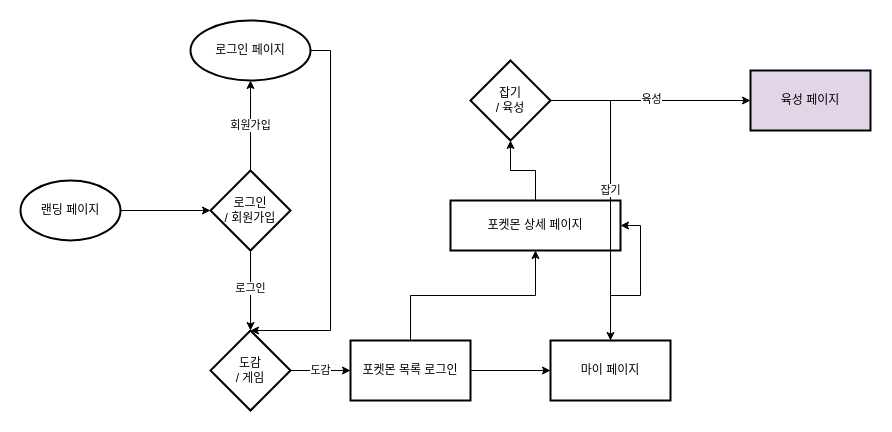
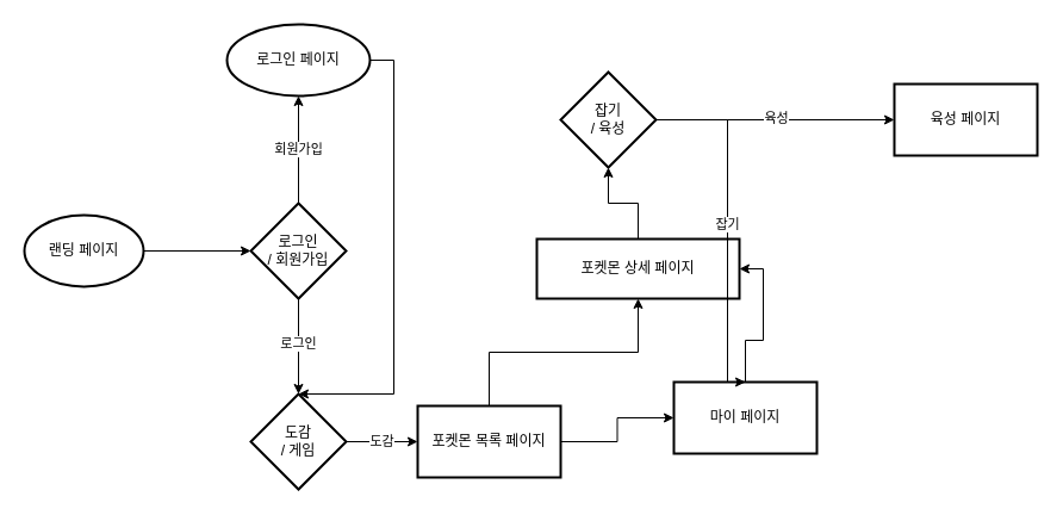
  <mxCell id="0" />
  <mxCell id="1" parent="0" />
  <mxCell id="2" value="" style="edgeStyle=orthogonalEdgeStyle;rounded=0;orthogonalLoop=1;jettySize=auto;html=1;" edge="1" parent="1" source="3" target="7"><mxGeometry relative="1" as="geometry" /></mxCell>
  <mxCell id="3" value="랜딩 페이지" style="strokeWidth=2;html=1;shape=mxgraph.flowchart.start_1;whiteSpace=wrap;" vertex="1" parent="1"><mxGeometry x="20" y="180" width="100" height="60" as="geometry" /></mxCell>
  <mxCell id="4" value="회원가입" style="edgeStyle=orthogonalEdgeStyle;rounded=0;orthogonalLoop=1;jettySize=auto;html=1;" edge="1" parent="1" source="7" target="9"><mxGeometry relative="1" as="geometry"><Array as="points"><mxPoint x="250" y="130" /><mxPoint x="250" y="130" /></Array><mxPoint as="offset" /></mxGeometry></mxCell>
  <mxCell id="5" value="" style="edgeStyle=orthogonalEdgeStyle;rounded=0;orthogonalLoop=1;jettySize=auto;html=1;" edge="1" parent="1" source="7" target="11"><mxGeometry relative="1" as="geometry" /></mxCell>
  <mxCell id="6" value="로그인" style="edgeLabel;html=1;align=center;verticalAlign=middle;resizable=0;points=[];" vertex="1" connectable="0" parent="5"><mxGeometry x="-0.075" y="-1" relative="1" as="geometry"><mxPoint as="offset" /></mxGeometry></mxCell>
  <mxCell id="7" value="로그인&lt;br&gt;/ 회원가입" style="rhombus;whiteSpace=wrap;html=1;strokeWidth=2;" vertex="1" parent="1"><mxGeometry x="210" y="170" width="80" height="80" as="geometry" /></mxCell>
  <mxCell id="8" value="" style="edgeStyle=orthogonalEdgeStyle;rounded=0;orthogonalLoop=1;jettySize=auto;html=1;exitX=1;exitY=0.5;exitDx=0;exitDy=0;" edge="1" parent="1" source="9"><mxGeometry relative="1" as="geometry"><mxPoint x="430" y="120" as="sourcePoint" /><mxPoint x="250" y="330" as="targetPoint" /><Array as="points"><mxPoint x="330" y="50" /><mxPoint x="330" y="330" /></Array></mxGeometry></mxCell>
  <mxCell id="9" value="로그인 페이지" style="ellipse;whiteSpace=wrap;html=1;strokeWidth=2;" vertex="1" parent="1"><mxGeometry x="190" y="20" width="120" height="60" as="geometry" /></mxCell>
  <mxCell id="10" value="도감" style="edgeStyle=orthogonalEdgeStyle;rounded=0;orthogonalLoop=1;jettySize=auto;html=1;" edge="1" parent="1" source="11" target="14"><mxGeometry relative="1" as="geometry" /></mxCell>
  <mxCell id="11" value="도감&lt;br&gt;/ 게임" style="rhombus;whiteSpace=wrap;html=1;strokeWidth=2;" vertex="1" parent="1"><mxGeometry x="210" y="330" width="80" height="80" as="geometry" /></mxCell>
  <mxCell id="12" value="" style="edgeStyle=orthogonalEdgeStyle;rounded=0;orthogonalLoop=1;jettySize=auto;html=1;" edge="1" parent="1" source="14" target="16"><mxGeometry relative="1" as="geometry" /></mxCell>
  <mxCell id="13" value="" style="edgeStyle=orthogonalEdgeStyle;rounded=0;orthogonalLoop=1;jettySize=auto;html=1;" edge="1" parent="1" source="14" target="18"><mxGeometry relative="1" as="geometry" /></mxCell>
- <mxCell id="14" value="포켓몬 목록 로그인" style="whiteSpace=wrap;html=1;strokeWidth=2;" vertex="1" parent="1"><mxGeometry x="350" y="340" width="120" height="60" as="geometry" /></mxCell>
+ <mxCell id="14" value="포켓몬 목록 페이지" style="whiteSpace=wrap;html=1;strokeWidth=2;" vertex="1" parent="1"><mxGeometry x="350" y="340" width="120" height="60" as="geometry" /></mxCell>
  <mxCell id="15" value="" style="edgeStyle=orthogonalEdgeStyle;rounded=0;orthogonalLoop=1;jettySize=auto;html=1;entryX=1;entryY=0.5;entryDx=0;entryDy=0;exitX=0.5;exitY=0;exitDx=0;exitDy=0;" edge="1" parent="1" source="16" target="18"><mxGeometry relative="1" as="geometry"><mxPoint x="610" y="260" as="targetPoint" /></mxGeometry></mxCell>
- <mxCell id="16" value="마이 페이지" style="whiteSpace=wrap;html=1;strokeWidth=2;" vertex="1" parent="1"><mxGeometry x="550" y="340" width="120" height="60" as="geometry" /></mxCell>
+ <mxCell id="16" value="마이 페이지" style="whiteSpace=wrap;html=1;strokeWidth=2;" vertex="1" parent="1"><mxGeometry x="565" y="320" width="120" height="60" as="geometry" /></mxCell>
  <mxCell id="17" value="" style="edgeStyle=orthogonalEdgeStyle;rounded=0;orthogonalLoop=1;jettySize=auto;html=1;" edge="1" parent="1" source="18" target="22"><mxGeometry relative="1" as="geometry" /></mxCell>
  <mxCell id="18" value="포켓몬 상세 페이지" style="whiteSpace=wrap;html=1;strokeWidth=2;" vertex="1" parent="1"><mxGeometry x="450" y="200" width="170" height="50" as="geometry" /></mxCell>
  <mxCell id="19" value="잡기" style="edgeStyle=orthogonalEdgeStyle;rounded=0;orthogonalLoop=1;jettySize=auto;html=1;entryX=0.5;entryY=0;entryDx=0;entryDy=0;" edge="1" parent="1" source="22" target="16"><mxGeometry relative="1" as="geometry"><mxPoint x="750" y="100" as="targetPoint" /><Array as="points"><mxPoint x="610" y="100" /></Array></mxGeometry></mxCell>
  <mxCell id="20" value="" style="edgeStyle=orthogonalEdgeStyle;rounded=0;orthogonalLoop=1;jettySize=auto;html=1;" edge="1" parent="1" source="22" target="23"><mxGeometry relative="1" as="geometry" /></mxCell>
  <mxCell id="21" value="육성" style="edgeLabel;html=1;align=center;verticalAlign=middle;resizable=0;points=[];" vertex="1" connectable="0" parent="20"><mxGeometry y="2" relative="1" as="geometry"><mxPoint as="offset" /></mxGeometry></mxCell>
  <mxCell id="22" value="잡기&lt;br&gt;/ 육성" style="rhombus;whiteSpace=wrap;html=1;strokeWidth=2;" vertex="1" parent="1"><mxGeometry x="470" y="60" width="80" height="80" as="geometry" /></mxCell>
- <mxCell id="23" value="육성 페이지" style="whiteSpace=wrap;html=1;strokeWidth=2;fillColor=#e1d5e7;" vertex="1" parent="1"><mxGeometry x="750" y="70" width="120" height="60" as="geometry" /></mxCell>
+ <mxCell id="23" value="육성 페이지" style="whiteSpace=wrap;html=1;strokeWidth=2;" vertex="1" parent="1"><mxGeometry x="750" y="70" width="120" height="60" as="geometry" /></mxCell>
